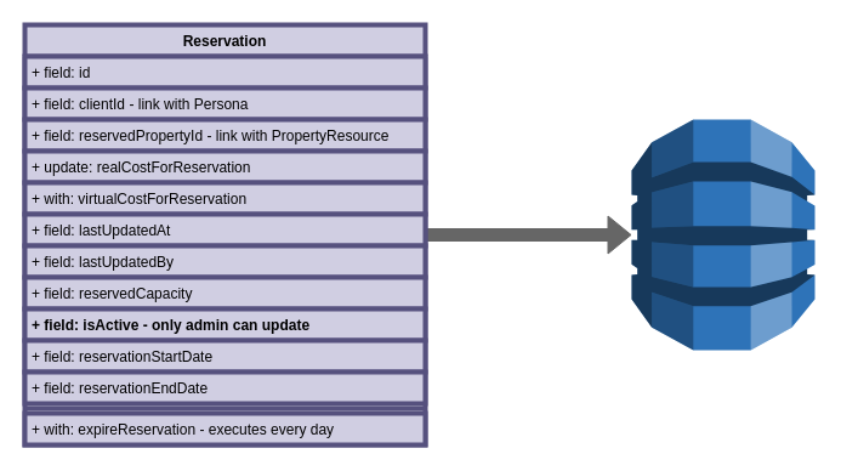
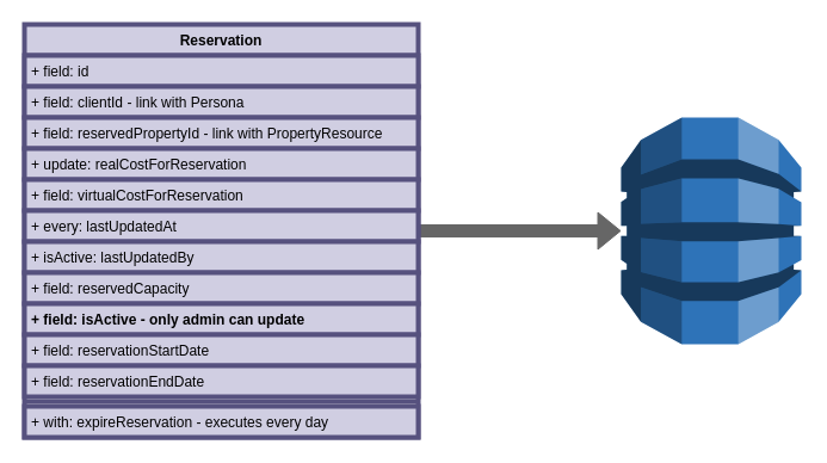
  <mxCell id="0" />
  <mxCell id="1" parent="0" />
  <mxCell id="2" value="" style="outlineConnect=0;dashed=0;verticalLabelPosition=bottom;verticalAlign=top;align=center;html=1;shape=mxgraph.aws3.dynamo_db;fillColor=#2E73B8;gradientColor=none;" vertex="1" parent="1"><mxGeometry x="520" y="98" width="151" height="190" as="geometry" /></mxCell>
  <mxCell id="3" style="edgeStyle=orthogonalEdgeStyle;rounded=0;orthogonalLoop=1;jettySize=auto;html=1;entryX=0;entryY=0.5;entryDx=0;entryDy=0;entryPerimeter=0;shape=flexArrow;strokeColor=#666666;fillColor=#666666;" edge="1" parent="1" source="4" target="2"><mxGeometry relative="1" as="geometry" /></mxCell>
  <mxCell id="4" value="Reservation" style="swimlane;fontStyle=1;align=center;verticalAlign=top;childLayout=stackLayout;horizontal=1;startSize=26;horizontalStack=0;resizeParent=1;resizeParentMax=0;resizeLast=0;collapsible=1;marginBottom=0;shadow=0;fillColor=#d0cee2;strokeColor=#56517e;strokeWidth=4;labelBackgroundColor=none;" vertex="1" parent="1"><mxGeometry x="20" y="20" width="330" height="346" as="geometry"><mxRectangle x="20" y="220" width="100" height="26" as="alternateBounds" /></mxGeometry></mxCell>
  <mxCell id="5" value="+ field: id" style="text;align=left;verticalAlign=top;spacingLeft=4;spacingRight=4;overflow=hidden;rotatable=0;points=[[0,0.5],[1,0.5]];portConstraint=eastwest;fillColor=#d0cee2;strokeColor=#56517e;strokeWidth=4;fontStyle=0;labelBackgroundColor=none;" vertex="1" parent="4"><mxGeometry y="26" width="330" height="26" as="geometry" /></mxCell>
  <mxCell id="6" value="+ field: clientId - link with Persona" style="text;align=left;verticalAlign=top;spacingLeft=4;spacingRight=4;overflow=hidden;rotatable=0;points=[[0,0.5],[1,0.5]];portConstraint=eastwest;fillColor=#d0cee2;strokeColor=#56517e;strokeWidth=4;fontStyle=0;labelBackgroundColor=none;" vertex="1" parent="4"><mxGeometry y="52" width="330" height="26" as="geometry" /></mxCell>
  <mxCell id="7" value="+ field: reservedPropertyId - link with PropertyResource" style="text;align=left;verticalAlign=top;spacingLeft=4;spacingRight=4;overflow=hidden;rotatable=0;points=[[0,0.5],[1,0.5]];portConstraint=eastwest;fillColor=#d0cee2;strokeColor=#56517e;strokeWidth=4;fontStyle=0;labelBackgroundColor=none;" vertex="1" parent="4"><mxGeometry y="78" width="330" height="26" as="geometry" /></mxCell>
  <mxCell id="8" value="+ update: realCostForReservation" style="text;align=left;verticalAlign=top;spacingLeft=4;spacingRight=4;overflow=hidden;rotatable=0;points=[[0,0.5],[1,0.5]];portConstraint=eastwest;fillColor=#d0cee2;strokeColor=#56517e;strokeWidth=4;fontStyle=0;labelBackgroundColor=none;" vertex="1" parent="4"><mxGeometry y="104" width="330" height="26" as="geometry" /></mxCell>
- <mxCell id="9" value="+ with: virtualCostForReservation" style="text;align=left;verticalAlign=top;spacingLeft=4;spacingRight=4;overflow=hidden;rotatable=0;points=[[0,0.5],[1,0.5]];portConstraint=eastwest;fillColor=#d0cee2;strokeColor=#56517e;strokeWidth=4;fontStyle=0;labelBackgroundColor=none;" vertex="1" parent="4"><mxGeometry y="130" width="330" height="26" as="geometry" /></mxCell>
- <mxCell id="10" value="+ field: lastUpdatedAt" style="text;align=left;verticalAlign=top;spacingLeft=4;spacingRight=4;overflow=hidden;rotatable=0;points=[[0,0.5],[1,0.5]];portConstraint=eastwest;fillColor=#d0cee2;strokeColor=#56517e;strokeWidth=4;fontStyle=0;labelBackgroundColor=none;" vertex="1" parent="4"><mxGeometry y="156" width="330" height="26" as="geometry" /></mxCell>
- <mxCell id="11" value="+ field: lastUpdatedBy" style="text;align=left;verticalAlign=top;spacingLeft=4;spacingRight=4;overflow=hidden;rotatable=0;points=[[0,0.5],[1,0.5]];portConstraint=eastwest;fillColor=#d0cee2;strokeColor=#56517e;strokeWidth=4;fontStyle=0;labelBackgroundColor=none;" vertex="1" parent="4"><mxGeometry y="182" width="330" height="26" as="geometry" /></mxCell>
+ <mxCell id="9" value="+ field: virtualCostForReservation" style="text;align=left;verticalAlign=top;spacingLeft=4;spacingRight=4;overflow=hidden;rotatable=0;points=[[0,0.5],[1,0.5]];portConstraint=eastwest;fillColor=#d0cee2;strokeColor=#56517e;strokeWidth=4;fontStyle=0;labelBackgroundColor=none;" vertex="1" parent="4"><mxGeometry y="130" width="330" height="26" as="geometry" /></mxCell>
+ <mxCell id="10" value="+ every: lastUpdatedAt" style="text;align=left;verticalAlign=top;spacingLeft=4;spacingRight=4;overflow=hidden;rotatable=0;points=[[0,0.5],[1,0.5]];portConstraint=eastwest;fillColor=#d0cee2;strokeColor=#56517e;strokeWidth=4;fontStyle=0;labelBackgroundColor=none;" vertex="1" parent="4"><mxGeometry y="156" width="330" height="26" as="geometry" /></mxCell>
+ <mxCell id="11" value="+ isActive: lastUpdatedBy" style="text;align=left;verticalAlign=top;spacingLeft=4;spacingRight=4;overflow=hidden;rotatable=0;points=[[0,0.5],[1,0.5]];portConstraint=eastwest;fillColor=#d0cee2;strokeColor=#56517e;strokeWidth=4;fontStyle=0;labelBackgroundColor=none;" vertex="1" parent="4"><mxGeometry y="182" width="330" height="26" as="geometry" /></mxCell>
  <mxCell id="12" value="+ field: reservedCapacity" style="text;align=left;verticalAlign=top;spacingLeft=4;spacingRight=4;overflow=hidden;rotatable=0;points=[[0,0.5],[1,0.5]];portConstraint=eastwest;fillColor=#d0cee2;strokeColor=#56517e;strokeWidth=4;fontStyle=0;labelBackgroundColor=none;" vertex="1" parent="4"><mxGeometry y="208" width="330" height="26" as="geometry" /></mxCell>
  <mxCell id="13" value="+ field: isActive - only admin can update" style="text;align=left;verticalAlign=top;spacingLeft=4;spacingRight=4;overflow=hidden;rotatable=0;points=[[0,0.5],[1,0.5]];portConstraint=eastwest;fillColor=#d0cee2;strokeColor=#56517e;strokeWidth=4;fontStyle=1;labelBackgroundColor=none;" vertex="1" parent="4"><mxGeometry y="234" width="330" height="26" as="geometry" /></mxCell>
  <mxCell id="14" value="+ field: reservationStartDate" style="text;align=left;verticalAlign=top;spacingLeft=4;spacingRight=4;overflow=hidden;rotatable=0;points=[[0,0.5],[1,0.5]];portConstraint=eastwest;fillColor=#d0cee2;strokeColor=#56517e;strokeWidth=4;fontStyle=0;labelBackgroundColor=none;" vertex="1" parent="4"><mxGeometry y="260" width="330" height="26" as="geometry" /></mxCell>
  <mxCell id="15" value="+ field: reservationEndDate" style="text;align=left;verticalAlign=top;spacingLeft=4;spacingRight=4;overflow=hidden;rotatable=0;points=[[0,0.5],[1,0.5]];portConstraint=eastwest;fillColor=#d0cee2;strokeColor=#56517e;strokeWidth=4;fontStyle=0;labelBackgroundColor=none;" vertex="1" parent="4"><mxGeometry y="286" width="330" height="26" as="geometry" /></mxCell>
  <mxCell id="16" value="" style="line;strokeWidth=4;align=left;verticalAlign=middle;spacingTop=-1;spacingLeft=3;spacingRight=3;rotatable=0;labelPosition=right;points=[];portConstraint=eastwest;fillColor=#d0cee2;strokeColor=#56517e;fontStyle=0;labelBackgroundColor=none;" vertex="1" parent="4"><mxGeometry y="312" width="330" height="8" as="geometry" /></mxCell>
  <mxCell id="17" value="+ with: expireReservation - executes every day" style="text;align=left;verticalAlign=top;spacingLeft=4;spacingRight=4;overflow=hidden;rotatable=0;points=[[0,0.5],[1,0.5]];portConstraint=eastwest;fillColor=#d0cee2;strokeColor=#56517e;strokeWidth=4;fontStyle=0;labelBackgroundColor=none;" vertex="1" parent="4"><mxGeometry y="320" width="330" height="26" as="geometry" /></mxCell>
